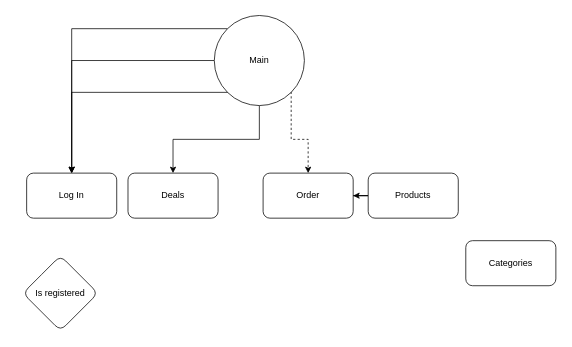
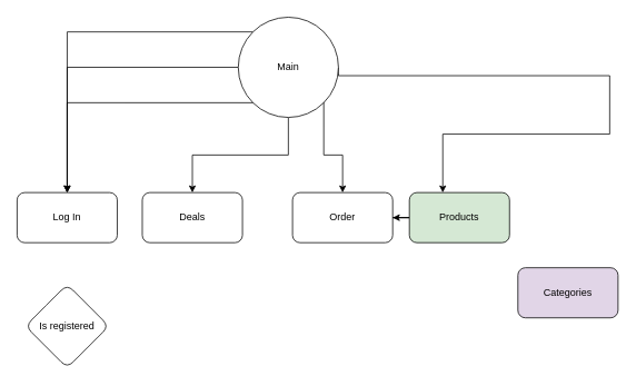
  <mxCell id="0" />
  <mxCell id="1" parent="0" />
  <mxCell id="2" value="" style="edgeStyle=orthogonalEdgeStyle;rounded=0;orthogonalLoop=1;jettySize=auto;html=1;" edge="1" parent="1" source="15" target="8"><mxGeometry relative="1" as="geometry" /></mxCell>
  <mxCell id="3" value="" style="edgeStyle=orthogonalEdgeStyle;rounded=0;orthogonalLoop=1;jettySize=auto;html=1;exitX=0;exitY=0;exitDx=0;exitDy=0;" edge="1" parent="1" source="15" target="9"><mxGeometry relative="1" as="geometry" /></mxCell>
  <mxCell id="4" value="" style="edgeStyle=orthogonalEdgeStyle;rounded=0;orthogonalLoop=1;jettySize=auto;html=1;exitX=1;exitY=1;exitDx=0;exitDy=0;" edge="1" parent="1" source="15" target="9"><mxGeometry relative="1" as="geometry" /></mxCell>
  <mxCell id="5" value="" style="edgeStyle=orthogonalEdgeStyle;rounded=0;orthogonalLoop=1;jettySize=auto;html=1;exitX=0;exitY=0.5;exitDx=0;exitDy=0;" edge="1" parent="1" source="15" target="9"><mxGeometry relative="1" as="geometry" /></mxCell>
- <mxCell id="6" value="" style="edgeStyle=orthogonalEdgeStyle;rounded=0;orthogonalLoop=1;jettySize=auto;html=1;exitX=1;exitY=0;exitDx=0;exitDy=0;dashed=1;" edge="1" parent="1" source="15" target="10"><mxGeometry relative="1" as="geometry" /></mxCell>
+ <mxCell id="6" value="" style="edgeStyle=orthogonalEdgeStyle;rounded=0;orthogonalLoop=1;jettySize=auto;html=1;exitX=1;exitY=0;exitDx=0;exitDy=0;" edge="1" parent="1" source="15" target="10"><mxGeometry relative="1" as="geometry" /></mxCell>
+ <mxCell id="7" value="" style="edgeStyle=orthogonalEdgeStyle;rounded=0;orthogonalLoop=1;jettySize=auto;html=1;exitX=1;exitY=0.5;exitDx=0;exitDy=0;" edge="1" parent="1" source="15" target="12"><mxGeometry relative="1" as="geometry"><Array as="points"><mxPoint x="730" y="90" /><mxPoint x="730" y="160" /><mxPoint x="530" y="160" /></Array></mxGeometry></mxCell>
  <mxCell id="8" value="Deals" style="whiteSpace=wrap;html=1;rounded=1;glass=0;strokeWidth=1;shadow=0;" vertex="1" parent="1"><mxGeometry x="170" y="230" width="120" height="60" as="geometry" /></mxCell>
- <mxCell id="9" value="Log In" style="whiteSpace=wrap;html=1;rounded=1;glass=0;strokeWidth=1;shadow=0;" vertex="1" parent="1"><mxGeometry x="35" y="230" width="120" height="60" as="geometry" /></mxCell>
+ <mxCell id="9" value="Log In" style="whiteSpace=wrap;html=1;rounded=1;glass=0;strokeWidth=1;shadow=0;" vertex="1" parent="1"><mxGeometry x="20" y="230" width="120" height="60" as="geometry" /></mxCell>
  <mxCell id="10" value="Order" style="whiteSpace=wrap;html=1;rounded=1;glass=0;strokeWidth=1;shadow=0;" vertex="1" parent="1"><mxGeometry x="350" y="230" width="120" height="60" as="geometry" /></mxCell>
  <mxCell id="11" value="" style="edgeStyle=orthogonalEdgeStyle;rounded=0;orthogonalLoop=1;jettySize=auto;html=1;" edge="1" parent="1" source="12" target="10"><mxGeometry relative="1" as="geometry" /></mxCell>
- <mxCell id="12" value="Products" style="whiteSpace=wrap;html=1;rounded=1;glass=0;strokeWidth=1;shadow=0;" vertex="1" parent="1"><mxGeometry x="490" y="230" width="120" height="60" as="geometry" /></mxCell>
- <mxCell id="13" value="Categories" style="whiteSpace=wrap;html=1;rounded=1;glass=0;strokeWidth=1;shadow=0;" vertex="1" parent="1"><mxGeometry x="620" y="320" width="120" height="60" as="geometry" /></mxCell>
+ <mxCell id="12" value="Products" style="whiteSpace=wrap;html=1;rounded=1;glass=0;strokeWidth=1;shadow=0;fillColor=#d5e8d4;" vertex="1" parent="1"><mxGeometry x="490" y="230" width="120" height="60" as="geometry" /></mxCell>
+ <mxCell id="13" value="Categories" style="whiteSpace=wrap;html=1;rounded=1;glass=0;strokeWidth=1;shadow=0;fillColor=#e1d5e7;" vertex="1" parent="1"><mxGeometry x="620" y="320" width="120" height="60" as="geometry" /></mxCell>
  <mxCell id="14" value="Is registered" style="rhombus;whiteSpace=wrap;html=1;rounded=1;glass=0;strokeWidth=1;shadow=0;" vertex="1" parent="1"><mxGeometry x="30" y="340" width="100" height="100" as="geometry" /></mxCell>
  <mxCell id="15" value="Main" style="ellipse;whiteSpace=wrap;html=1;aspect=fixed;" vertex="1" parent="1"><mxGeometry x="285" y="20" width="120" height="120" as="geometry" /></mxCell>
